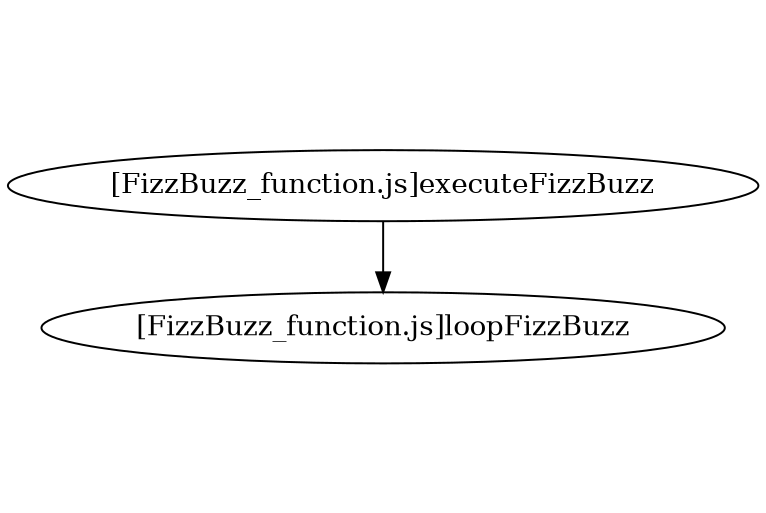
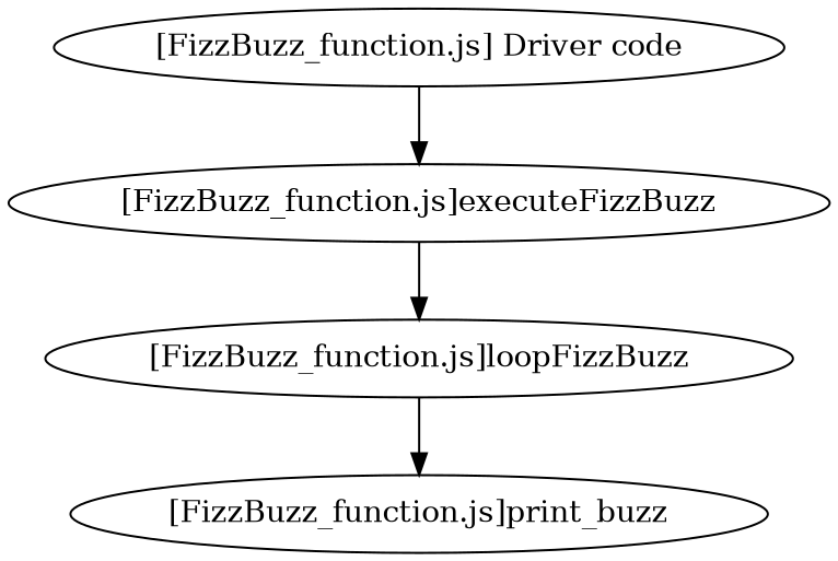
  strict digraph {
    "[FizzBuzz_function.js]loopFizzBuzz"
+   "[FizzBuzz_function.js]print_buzz"
    "[FizzBuzz_function.js]executeFizzBuzz"
+   "[FizzBuzz_function.js] Driver code"
+   "[FizzBuzz_function.js]loopFizzBuzz" -> "[FizzBuzz_function.js]print_buzz"
    "[FizzBuzz_function.js]executeFizzBuzz" -> "[FizzBuzz_function.js]loopFizzBuzz"
+   "[FizzBuzz_function.js] Driver code" -> "[FizzBuzz_function.js]executeFizzBuzz"
  }
